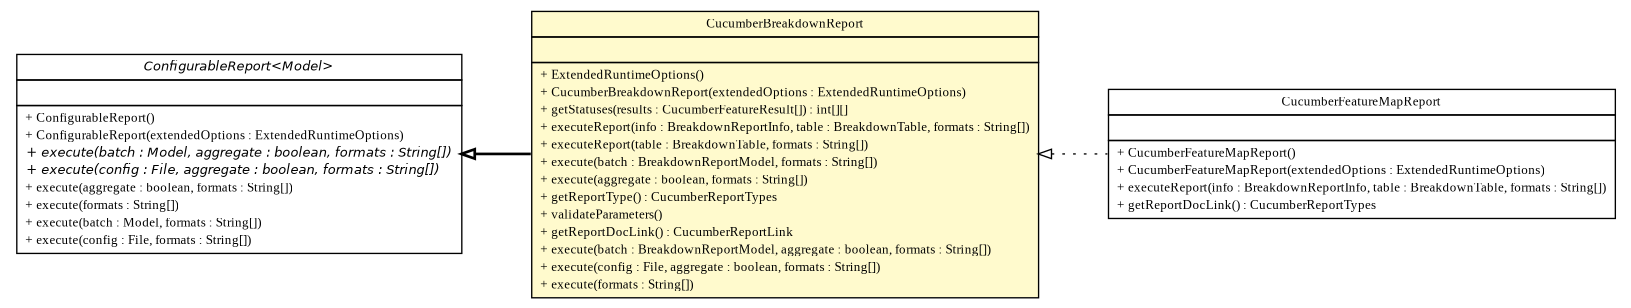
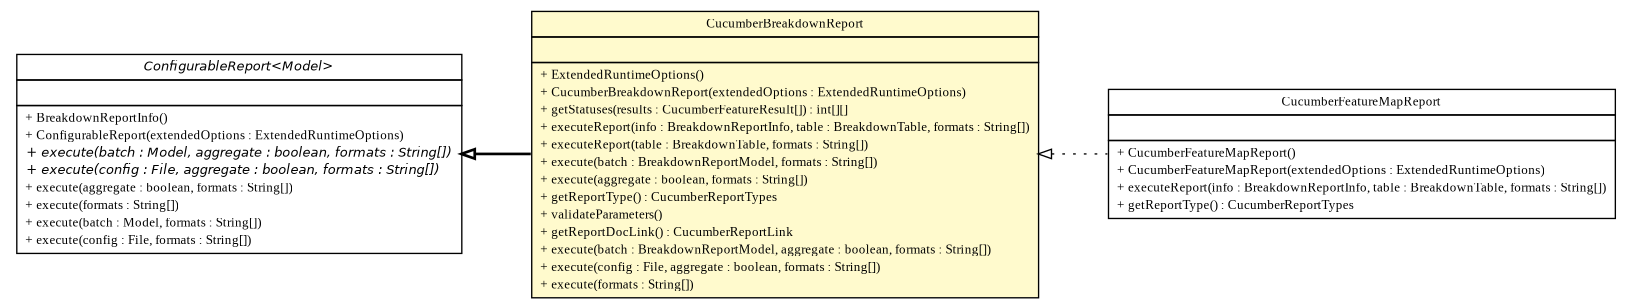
  digraph {
    fontname="Liberation Serif"
    nodesep=0.25
    rankdir=LR
    ranksep=0.5
    node [fontcolor=black fontname="Liberation Serif" fontsize=10.0 shape=plaintext]
    edge [arrowtail=empty dir=back fontname="Liberation Serif" fontsize=10 headport=p labelfontname=Helvetica labelfontsize=10 tailport=p]
-   n1 [label=<<table title="com.github.mkolisnyk.cucumber.reporting.CucumberFeatureMapReport" border="0" cellborder="1" cellspacing="0" cellpadding="2" port="p" href="./CucumberFeatureMapReport.html"> 		<tr><td><table border="0" cellspacing="0" cellpadding="1"> <tr><td align="center" balign="center"> CucumberFeatureMapReport </td></tr> 		</table></td></tr> 		<tr><td><table border="0" cellspacing="0" cellpadding="1"> <tr><td align="left" balign="left">  </td></tr> 		</table></td></tr> 		<tr><td><table border="0" cellspacing="0" cellpadding="1"> <tr><td align="left" balign="left"> + CucumberFeatureMapReport() </td></tr> <tr><td align="left" balign="left"> + CucumberFeatureMapReport(extendedOptions : ExtendedRuntimeOptions) </td></tr> <tr><td align="left" balign="left"> + executeReport(info : BreakdownReportInfo, table : BreakdownTable, formats : String[]) </td></tr> <tr><td align="left" balign="left"> + getReportDocLink() : CucumberReportTypes </td></tr> 		</table></td></tr> 		</table>>]
+   n1 [label=<<table title="com.github.mkolisnyk.cucumber.reporting.CucumberFeatureMapReport" border="0" cellborder="1" cellspacing="0" cellpadding="2" port="p" href="./CucumberFeatureMapReport.html"> 		<tr><td><table border="0" cellspacing="0" cellpadding="1"> <tr><td align="center" balign="center"> CucumberFeatureMapReport </td></tr> 		</table></td></tr> 		<tr><td><table border="0" cellspacing="0" cellpadding="1"> <tr><td align="left" balign="left">  </td></tr> 		</table></td></tr> 		<tr><td><table border="0" cellspacing="0" cellpadding="1"> <tr><td align="left" balign="left"> + CucumberFeatureMapReport() </td></tr> <tr><td align="left" balign="left"> + CucumberFeatureMapReport(extendedOptions : ExtendedRuntimeOptions) </td></tr> <tr><td align="left" balign="left"> + executeReport(info : BreakdownReportInfo, table : BreakdownTable, formats : String[]) </td></tr> <tr><td align="left" balign="left"> + getReportType() : CucumberReportTypes </td></tr> 		</table></td></tr> 		</table>>]
    n2 [label=<<table title="com.github.mkolisnyk.cucumber.reporting.CucumberBreakdownReport" border="0" cellborder="1" cellspacing="0" cellpadding="2" port="p" bgcolor="lemonChiffon" href="./CucumberBreakdownReport.html"> 		<tr><td><table border="0" cellspacing="0" cellpadding="1"> <tr><td align="center" balign="center"> CucumberBreakdownReport </td></tr> 		</table></td></tr> 		<tr><td><table border="0" cellspacing="0" cellpadding="1"> <tr><td align="left" balign="left">  </td></tr> 		</table></td></tr> 		<tr><td><table border="0" cellspacing="0" cellpadding="1"> <tr><td align="left" balign="left"> + ExtendedRuntimeOptions() </td></tr> <tr><td align="left" balign="left"> + CucumberBreakdownReport(extendedOptions : ExtendedRuntimeOptions) </td></tr> <tr><td align="left" balign="left"> + getStatuses(results : CucumberFeatureResult[]) : int[][] </td></tr> <tr><td align="left" balign="left"> + executeReport(info : BreakdownReportInfo, table : BreakdownTable, formats : String[]) </td></tr> <tr><td align="left" balign="left"> + executeReport(table : BreakdownTable, formats : String[]) </td></tr> <tr><td align="left" balign="left"> + execute(batch : BreakdownReportModel, formats : String[]) </td></tr> <tr><td align="left" balign="left"> + execute(aggregate : boolean, formats : String[]) </td></tr> <tr><td align="left" balign="left"> + getReportType() : CucumberReportTypes </td></tr> <tr><td align="left" balign="left"> + validateParameters() </td></tr> <tr><td align="left" balign="left"> + getReportDocLink() : CucumberReportLink </td></tr> <tr><td align="left" balign="left"> + execute(batch : BreakdownReportModel, aggregate : boolean, formats : String[]) </td></tr> <tr><td align="left" balign="left"> + execute(config : File, aggregate : boolean, formats : String[]) </td></tr> <tr><td align="left" balign="left"> + execute(formats : String[]) </td></tr> 		</table></td></tr> 		</table>>]
-   n3 [label=<<table title="com.github.mkolisnyk.cucumber.reporting.interfaces.ConfigurableReport" border="0" cellborder="1" cellspacing="0" cellpadding="2" port="p" href="./interfaces/ConfigurableReport.html"> 		<tr><td><table border="0" cellspacing="0" cellpadding="1"> <tr><td align="center" balign="center"><font face="Helvetica-Oblique"> ConfigurableReport&lt;Model&gt; </font></td></tr> 		</table></td></tr> 		<tr><td><table border="0" cellspacing="0" cellpadding="1"> <tr><td align="left" balign="left">  </td></tr> 		</table></td></tr> 		<tr><td><table border="0" cellspacing="0" cellpadding="1"> <tr><td align="left" balign="left"> + ConfigurableReport() </td></tr> <tr><td align="left" balign="left"> + ConfigurableReport(extendedOptions : ExtendedRuntimeOptions) </td></tr> <tr><td align="left" balign="left"><font face="Helvetica-Oblique" point-size="10.0"> + execute(batch : Model, aggregate : boolean, formats : String[]) </font></td></tr> <tr><td align="left" balign="left"><font face="Helvetica-Oblique" point-size="10.0"> + execute(config : File, aggregate : boolean, formats : String[]) </font></td></tr> <tr><td align="left" balign="left"> + execute(aggregate : boolean, formats : String[]) </td></tr> <tr><td align="left" balign="left"> + execute(formats : String[]) </td></tr> <tr><td align="left" balign="left"> + execute(batch : Model, formats : String[]) </td></tr> <tr><td align="left" balign="left"> + execute(config : File, formats : String[]) </td></tr> 		</table></td></tr> 		</table>>]
+   n3 [label=<<table title="com.github.mkolisnyk.cucumber.reporting.interfaces.ConfigurableReport" border="0" cellborder="1" cellspacing="0" cellpadding="2" port="p" href="./interfaces/ConfigurableReport.html"> 		<tr><td><table border="0" cellspacing="0" cellpadding="1"> <tr><td align="center" balign="center"><font face="Helvetica-Oblique"> ConfigurableReport&lt;Model&gt; </font></td></tr> 		</table></td></tr> 		<tr><td><table border="0" cellspacing="0" cellpadding="1"> <tr><td align="left" balign="left">  </td></tr> 		</table></td></tr> 		<tr><td><table border="0" cellspacing="0" cellpadding="1"> <tr><td align="left" balign="left"> + BreakdownReportInfo() </td></tr> <tr><td align="left" balign="left"> + ConfigurableReport(extendedOptions : ExtendedRuntimeOptions) </td></tr> <tr><td align="left" balign="left"><font face="Helvetica-Oblique" point-size="10.0"> + execute(batch : Model, aggregate : boolean, formats : String[]) </font></td></tr> <tr><td align="left" balign="left"><font face="Helvetica-Oblique" point-size="10.0"> + execute(config : File, aggregate : boolean, formats : String[]) </font></td></tr> <tr><td align="left" balign="left"> + execute(aggregate : boolean, formats : String[]) </td></tr> <tr><td align="left" balign="left"> + execute(formats : String[]) </td></tr> <tr><td align="left" balign="left"> + execute(batch : Model, formats : String[]) </td></tr> <tr><td align="left" balign="left"> + execute(config : File, formats : String[]) </td></tr> 		</table></td></tr> 		</table>>]
    n2 -> n1 [style=dotted]
    n3 -> n2 [style=bold]
  }
